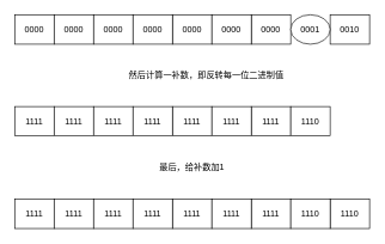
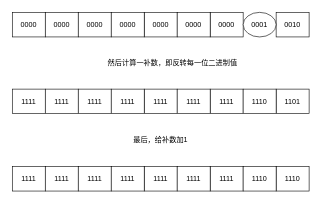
  <mxCell id="0" />
  <mxCell id="1" parent="0" />
  <mxCell id="2" value="然后计算一补数，即反转每一位二进制值" style="text;html=1;align=center;verticalAlign=middle;whiteSpace=wrap;rounded=0;" vertex="1" parent="1"><mxGeometry x="106" y="89.5" width="363" height="30" as="geometry" /></mxCell>
  <mxCell id="3" value="" style="group" vertex="1" connectable="0" parent="1"><mxGeometry x="20" y="20" width="495" height="41" as="geometry" /></mxCell>
  <mxCell id="4" value="0000" style="rounded=0;whiteSpace=wrap;html=1;" vertex="1" parent="3"><mxGeometry width="55" height="41" as="geometry" /></mxCell>
  <mxCell id="5" value="0000" style="rounded=0;whiteSpace=wrap;html=1;" vertex="1" parent="3"><mxGeometry x="55" width="55" height="41" as="geometry" /></mxCell>
  <mxCell id="6" value="0000" style="rounded=0;whiteSpace=wrap;html=1;" vertex="1" parent="3"><mxGeometry x="220" width="55" height="41" as="geometry" /></mxCell>
  <mxCell id="7" value="0010" style="rounded=0;whiteSpace=wrap;html=1;" vertex="1" parent="3"><mxGeometry x="440" width="55" height="41" as="geometry" /></mxCell>
  <mxCell id="8" value="0000" style="rounded=0;whiteSpace=wrap;html=1;" vertex="1" parent="3"><mxGeometry x="330" width="55" height="41" as="geometry" /></mxCell>
  <mxCell id="9" value="0001" style="ellipse;whiteSpace=wrap;html=1;" vertex="1" parent="3"><mxGeometry x="385" width="55" height="41" as="geometry" /></mxCell>
  <mxCell id="10" value="0000" style="rounded=0;whiteSpace=wrap;html=1;" vertex="1" parent="3"><mxGeometry x="110" width="55" height="41" as="geometry" /></mxCell>
  <mxCell id="11" value="0000" style="rounded=0;whiteSpace=wrap;html=1;" vertex="1" parent="3"><mxGeometry x="275" width="55" height="41" as="geometry" /></mxCell>
  <mxCell id="12" value="0000" style="rounded=0;whiteSpace=wrap;html=1;" vertex="1" parent="3"><mxGeometry x="165" width="55" height="41" as="geometry" /></mxCell>
  <mxCell id="13" value="" style="group" vertex="1" connectable="0" parent="1"><mxGeometry x="20" y="148" width="495" height="41" as="geometry" /></mxCell>
  <mxCell id="14" value="1111" style="rounded=0;whiteSpace=wrap;html=1;" vertex="1" parent="13"><mxGeometry width="55" height="41" as="geometry" /></mxCell>
  <mxCell id="15" value="1111" style="rounded=0;whiteSpace=wrap;html=1;" vertex="1" parent="13"><mxGeometry x="55" width="55" height="41" as="geometry" /></mxCell>
  <mxCell id="16" value="1111" style="rounded=0;whiteSpace=wrap;html=1;" vertex="1" parent="13"><mxGeometry x="220" width="55" height="41" as="geometry" /></mxCell>
+ <mxCell id="17" value="1101" style="rounded=0;whiteSpace=wrap;html=1;" vertex="1" parent="13"><mxGeometry x="440" width="55" height="41" as="geometry" /></mxCell>
  <mxCell id="18" value="1111" style="rounded=0;whiteSpace=wrap;html=1;" vertex="1" parent="13"><mxGeometry x="330" width="55" height="41" as="geometry" /></mxCell>
  <mxCell id="19" value="1110" style="rounded=0;whiteSpace=wrap;html=1;" vertex="1" parent="13"><mxGeometry x="385" width="55" height="41" as="geometry" /></mxCell>
  <mxCell id="20" value="1111" style="rounded=0;whiteSpace=wrap;html=1;" vertex="1" parent="13"><mxGeometry x="110" width="55" height="41" as="geometry" /></mxCell>
  <mxCell id="21" value="1111" style="rounded=0;whiteSpace=wrap;html=1;" vertex="1" parent="13"><mxGeometry x="275" width="55" height="41" as="geometry" /></mxCell>
  <mxCell id="22" value="1111" style="rounded=0;whiteSpace=wrap;html=1;" vertex="1" parent="13"><mxGeometry x="165" width="55" height="41" as="geometry" /></mxCell>
  <mxCell id="23" value="最后，给补数加1" style="text;html=1;align=center;verticalAlign=middle;whiteSpace=wrap;rounded=0;" vertex="1" parent="1"><mxGeometry x="86" y="218" width="363" height="30" as="geometry" /></mxCell>
  <mxCell id="24" value="" style="group" vertex="1" connectable="0" parent="1"><mxGeometry x="20" y="277" width="495" height="41" as="geometry" /></mxCell>
  <mxCell id="25" value="1111" style="rounded=0;whiteSpace=wrap;html=1;" vertex="1" parent="24"><mxGeometry width="55" height="41" as="geometry" /></mxCell>
  <mxCell id="26" value="1111" style="rounded=0;whiteSpace=wrap;html=1;" vertex="1" parent="24"><mxGeometry x="55" width="55" height="41" as="geometry" /></mxCell>
  <mxCell id="27" value="1111" style="rounded=0;whiteSpace=wrap;html=1;" vertex="1" parent="24"><mxGeometry x="220" width="55" height="41" as="geometry" /></mxCell>
  <mxCell id="28" value="1110" style="rounded=0;whiteSpace=wrap;html=1;" vertex="1" parent="24"><mxGeometry x="440" width="55" height="41" as="geometry" /></mxCell>
  <mxCell id="29" value="1111" style="rounded=0;whiteSpace=wrap;html=1;" vertex="1" parent="24"><mxGeometry x="330" width="55" height="41" as="geometry" /></mxCell>
  <mxCell id="30" value="1110" style="rounded=0;whiteSpace=wrap;html=1;" vertex="1" parent="24"><mxGeometry x="385" width="55" height="41" as="geometry" /></mxCell>
  <mxCell id="31" value="1111" style="rounded=0;whiteSpace=wrap;html=1;" vertex="1" parent="24"><mxGeometry x="110" width="55" height="41" as="geometry" /></mxCell>
  <mxCell id="32" value="1111" style="rounded=0;whiteSpace=wrap;html=1;" vertex="1" parent="24"><mxGeometry x="275" width="55" height="41" as="geometry" /></mxCell>
  <mxCell id="33" value="1111" style="rounded=0;whiteSpace=wrap;html=1;" vertex="1" parent="24"><mxGeometry x="165" width="55" height="41" as="geometry" /></mxCell>
